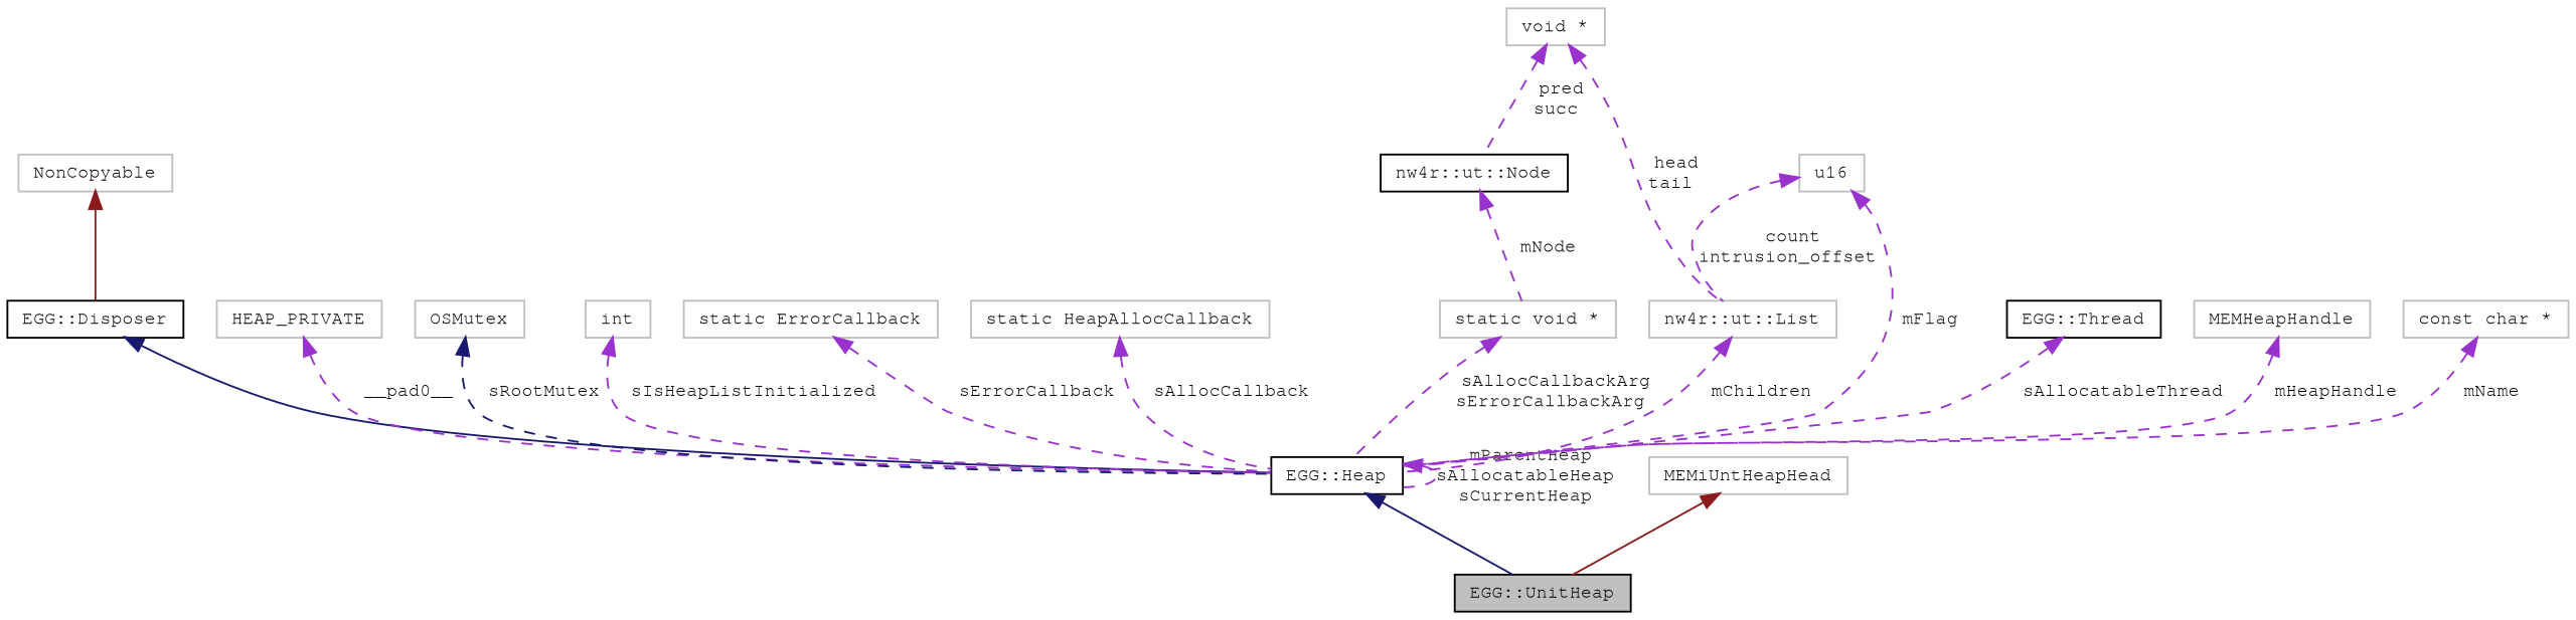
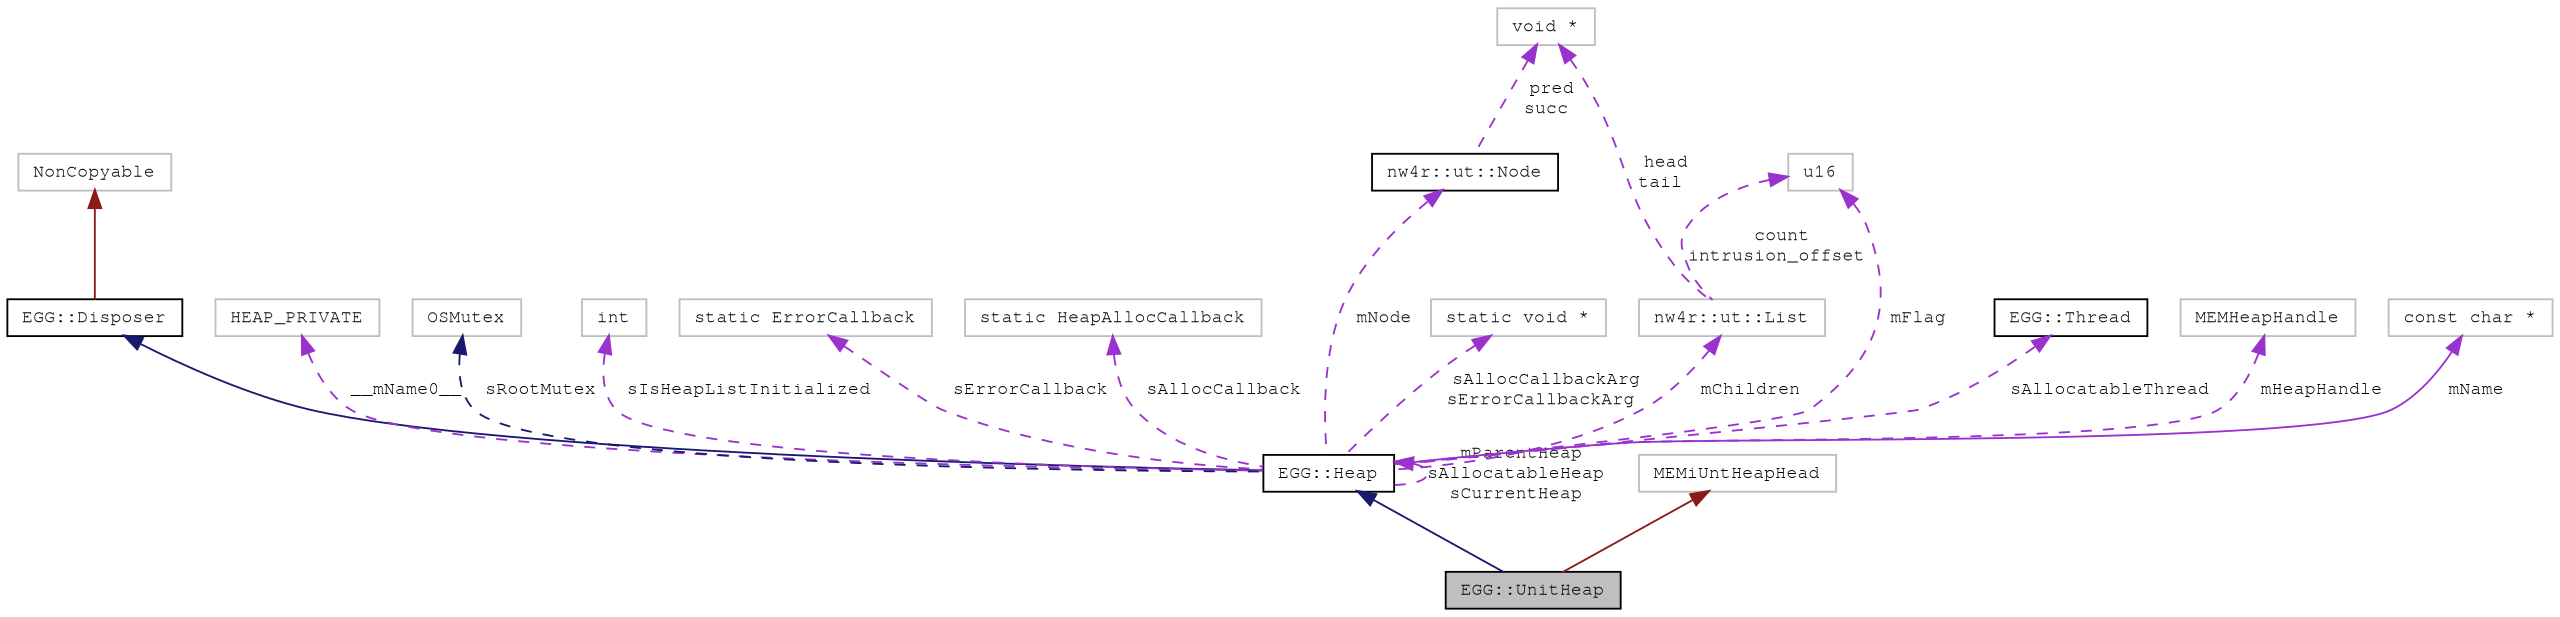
  digraph {
    rankdir=TB
    node [color=grey75 fillcolor=white fontname=FreeMono fontsize=10 shape=record style=filled]
    edge [color=darkorchid3 dir=back fontname=FreeMono fontsize=10 labelfontname=FreeMono labelfontsize=10 style=dashed]
    n1 [color=black fillcolor=grey75 fontcolor=black height=0.2 label="EGG::UnitHeap" width=0.4]
    n2 [color=black height=0.2 label="EGG::Heap" width=0.4]
    n3 [color=black height=0.2 label="EGG::Disposer" width=0.4]
    n4 [height=0.2 label=NonCopyable width=0.4]
    n5 [height=0.2 label=HEAP_PRIVATE width=0.4]
    n6 [height=0.2 label=OSMutex width=0.4]
    n7 [height=0.2 label=int width=0.4]
    n8 [height=0.2 label="static ErrorCallback" width=0.4]
    n9 [height=0.2 label="static HeapAllocCallback" width=0.4]
    n10 [height=0.2 label="static void *" width=0.4]
    n11 [color=black height=0.2 label="EGG::Thread" width=0.4]
    n12 [height=0.2 label=MEMHeapHandle width=0.4]
    n13 [height=0.2 label="void *" width=0.4]
    n14 [color=black height=0.2 label="nw4r::ut::Node" width=0.4]
    n15 [height=0.2 label="nw4r::ut::List" width=0.4]
    n16 [height=0.2 label=u16 width=0.4]
    n17 [height=0.2 label="const char *" width=0.4]
    n18 [height=0.2 label=MEMiUntHeapHead width=0.4]
    n2 -> n1 [color=midnightblue style=solid]
    n2 -> n2 [label=" mParentHeap\nsAllocatableHeap\nsCurrentHeap"]
    n3 -> n2 [color=midnightblue style=solid]
    n4 -> n3 [color=firebrick4 style=solid]
-   n5 -> n2 [label=" __pad0__"]
+   n5 -> n2 [label=" __mName0__"]
    n6 -> n2 [color=midnightblue label=" sRootMutex"]
    n7 -> n2 [label=" sIsHeapListInitialized"]
    n8 -> n2 [label=" sErrorCallback"]
    n9 -> n2 [label=" sAllocCallback"]
    n10 -> n2 [label=" sAllocCallbackArg\nsErrorCallbackArg"]
    n11 -> n2 [label=" sAllocatableThread"]
    n12 -> n2 [label=" mHeapHandle"]
    n13 -> n14 [label=" pred\nsucc"]
    n13 -> n15 [label=" head\ntail"]
-   n14 -> n10 [label=" mNode"]
+   n14 -> n2 [label=" mNode"]
    n15 -> n2 [label=" mChildren"]
    n16 -> n2 [label=" mFlag"]
    n16 -> n15 [label=" count\nintrusion_offset"]
-   n17 -> n2 [label=" mName"]
+   n17 -> n2 [label=" mName" style=solid]
    n18 -> n1 [color=firebrick4 style=solid]
  }
